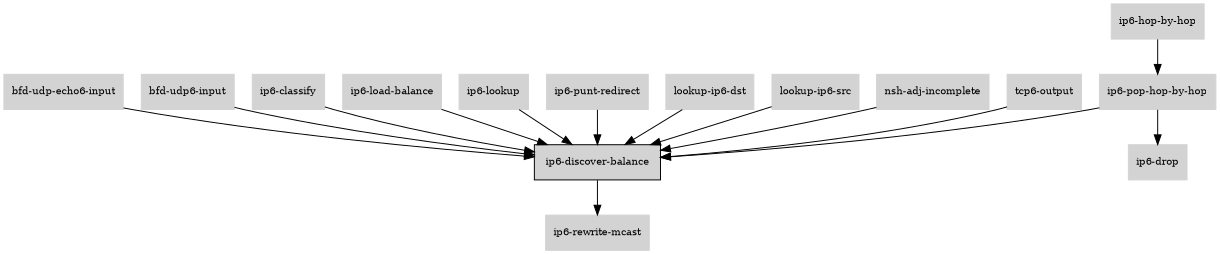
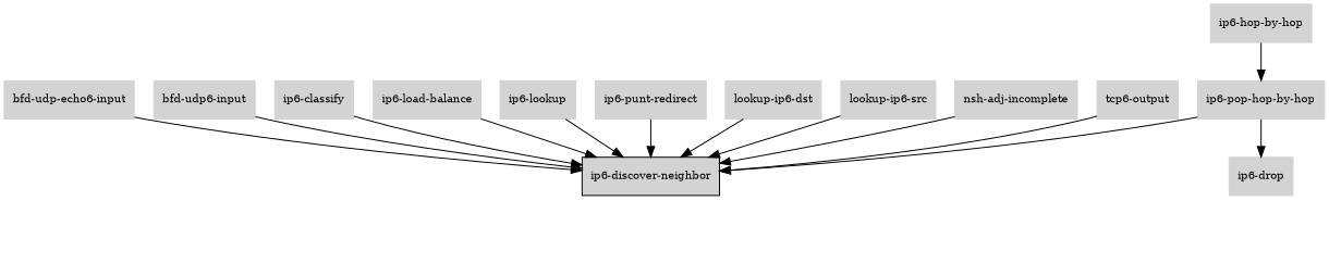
  digraph {
    rankdir=TB
    node [color=lightgray fillcolor=lightgray fontcolor=black fontsize=10 shape=box style=filled]
    edge [fontsize=8]
-   "ip6-discover-neighbor" [color=black label="ip6-discover-balance"]
-   "ip6-rewrite-mcast"
+   "ip6-discover-neighbor" [color=black]
    "bfd-udp-echo6-input"
    "bfd-udp6-input"
    "ip6-classify"
    "ip6-hop-by-hop"
    "ip6-pop-hop-by-hop"
    "ip6-load-balance"
    "ip6-lookup"
    "ip6-drop"
    "ip6-punt-redirect"
    "lookup-ip6-dst"
    "lookup-ip6-src"
    "nsh-adj-incomplete"
    "tcp6-output"
-   "ip6-discover-neighbor" -> "ip6-rewrite-mcast"
    "bfd-udp-echo6-input" -> "ip6-discover-neighbor"
    "bfd-udp6-input" -> "ip6-discover-neighbor"
    "ip6-classify" -> "ip6-discover-neighbor"
    "ip6-hop-by-hop" -> "ip6-pop-hop-by-hop"
    "ip6-pop-hop-by-hop" -> "ip6-discover-neighbor"
    "ip6-pop-hop-by-hop" -> "ip6-drop"
    "ip6-load-balance" -> "ip6-discover-neighbor"
    "ip6-lookup" -> "ip6-discover-neighbor"
    "ip6-punt-redirect" -> "ip6-discover-neighbor"
    "lookup-ip6-dst" -> "ip6-discover-neighbor"
    "lookup-ip6-src" -> "ip6-discover-neighbor"
    "nsh-adj-incomplete" -> "ip6-discover-neighbor"
    "tcp6-output" -> "ip6-discover-neighbor"
  }
